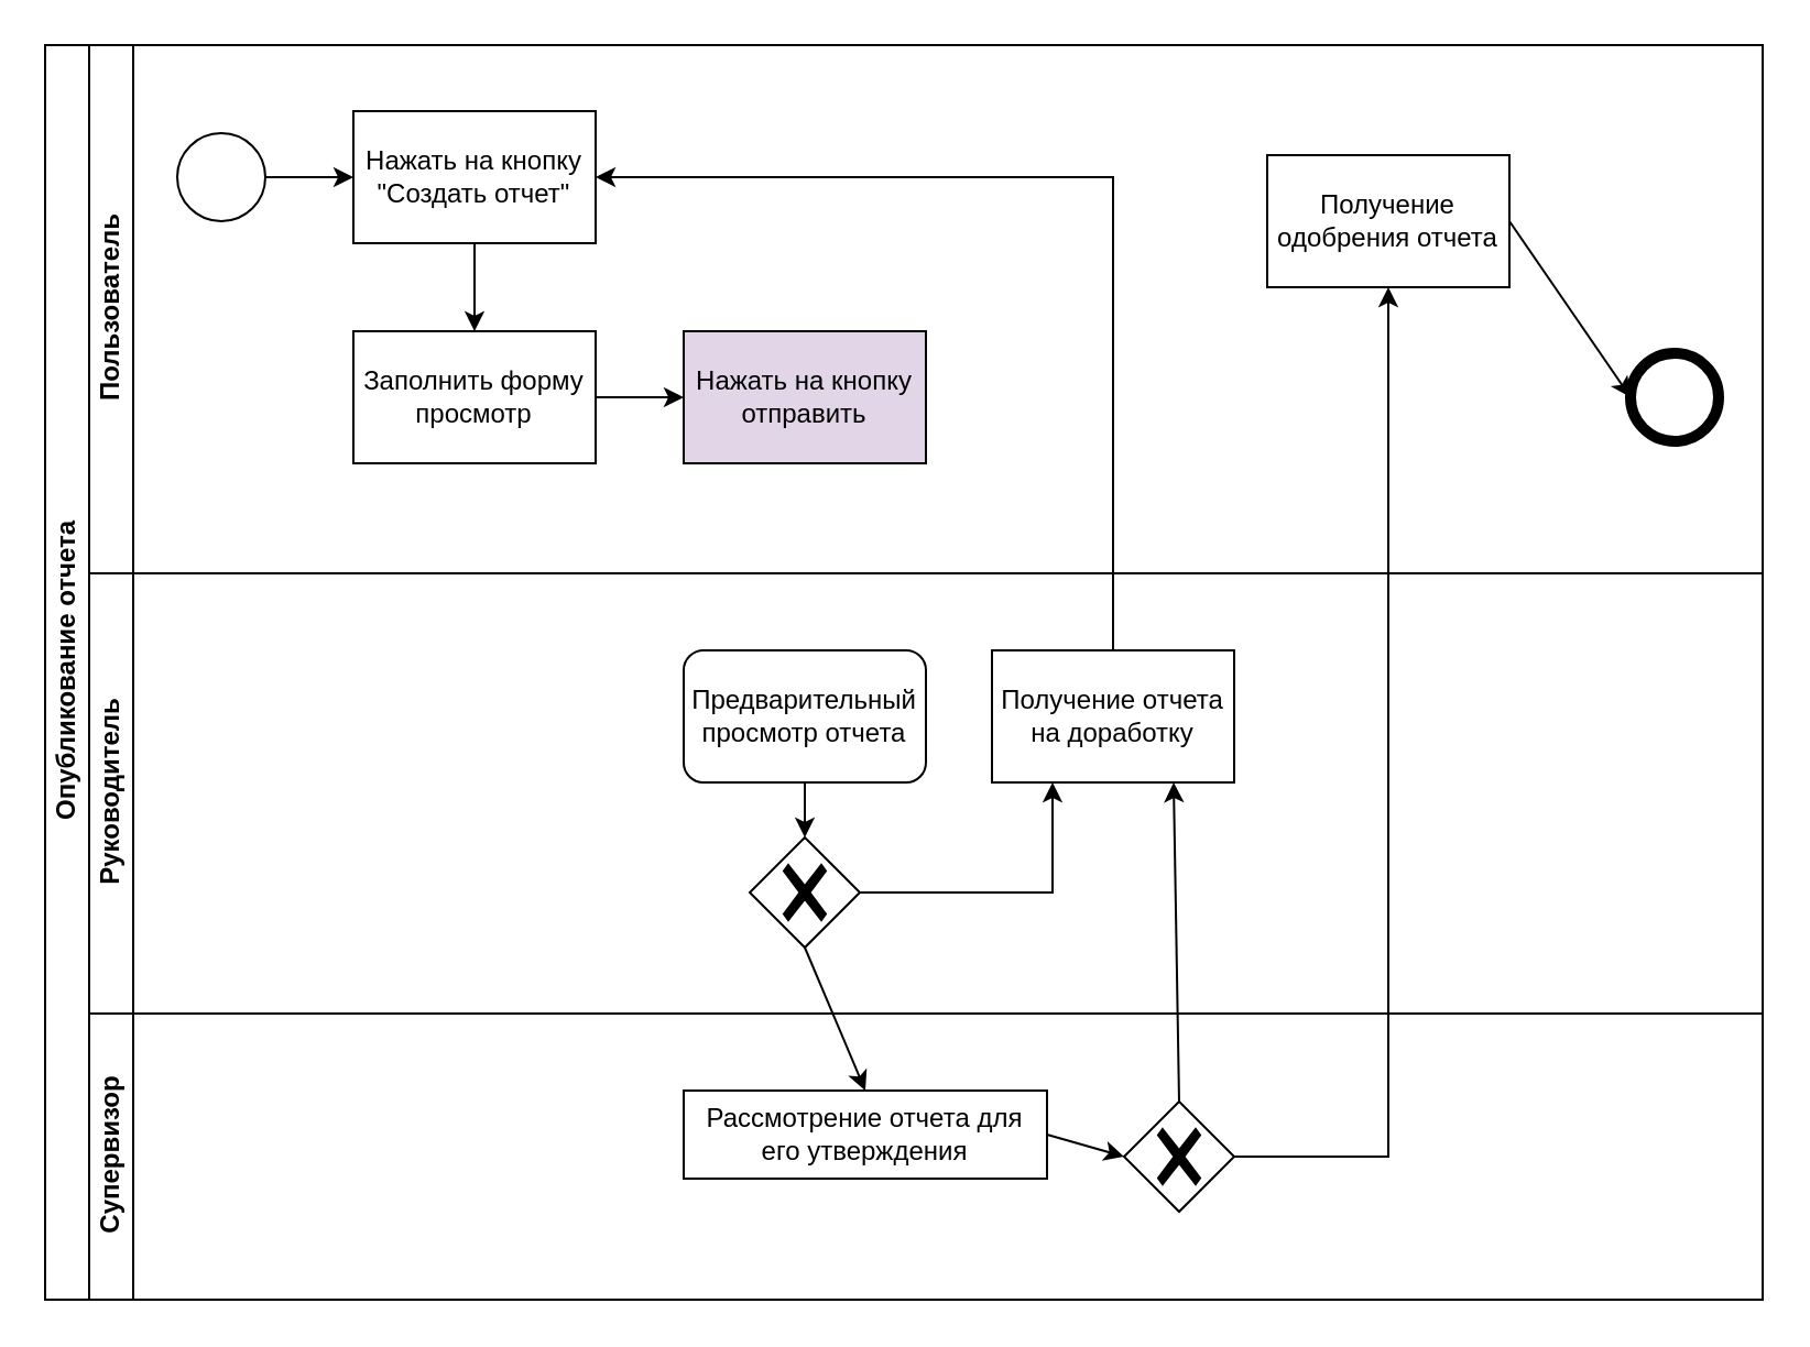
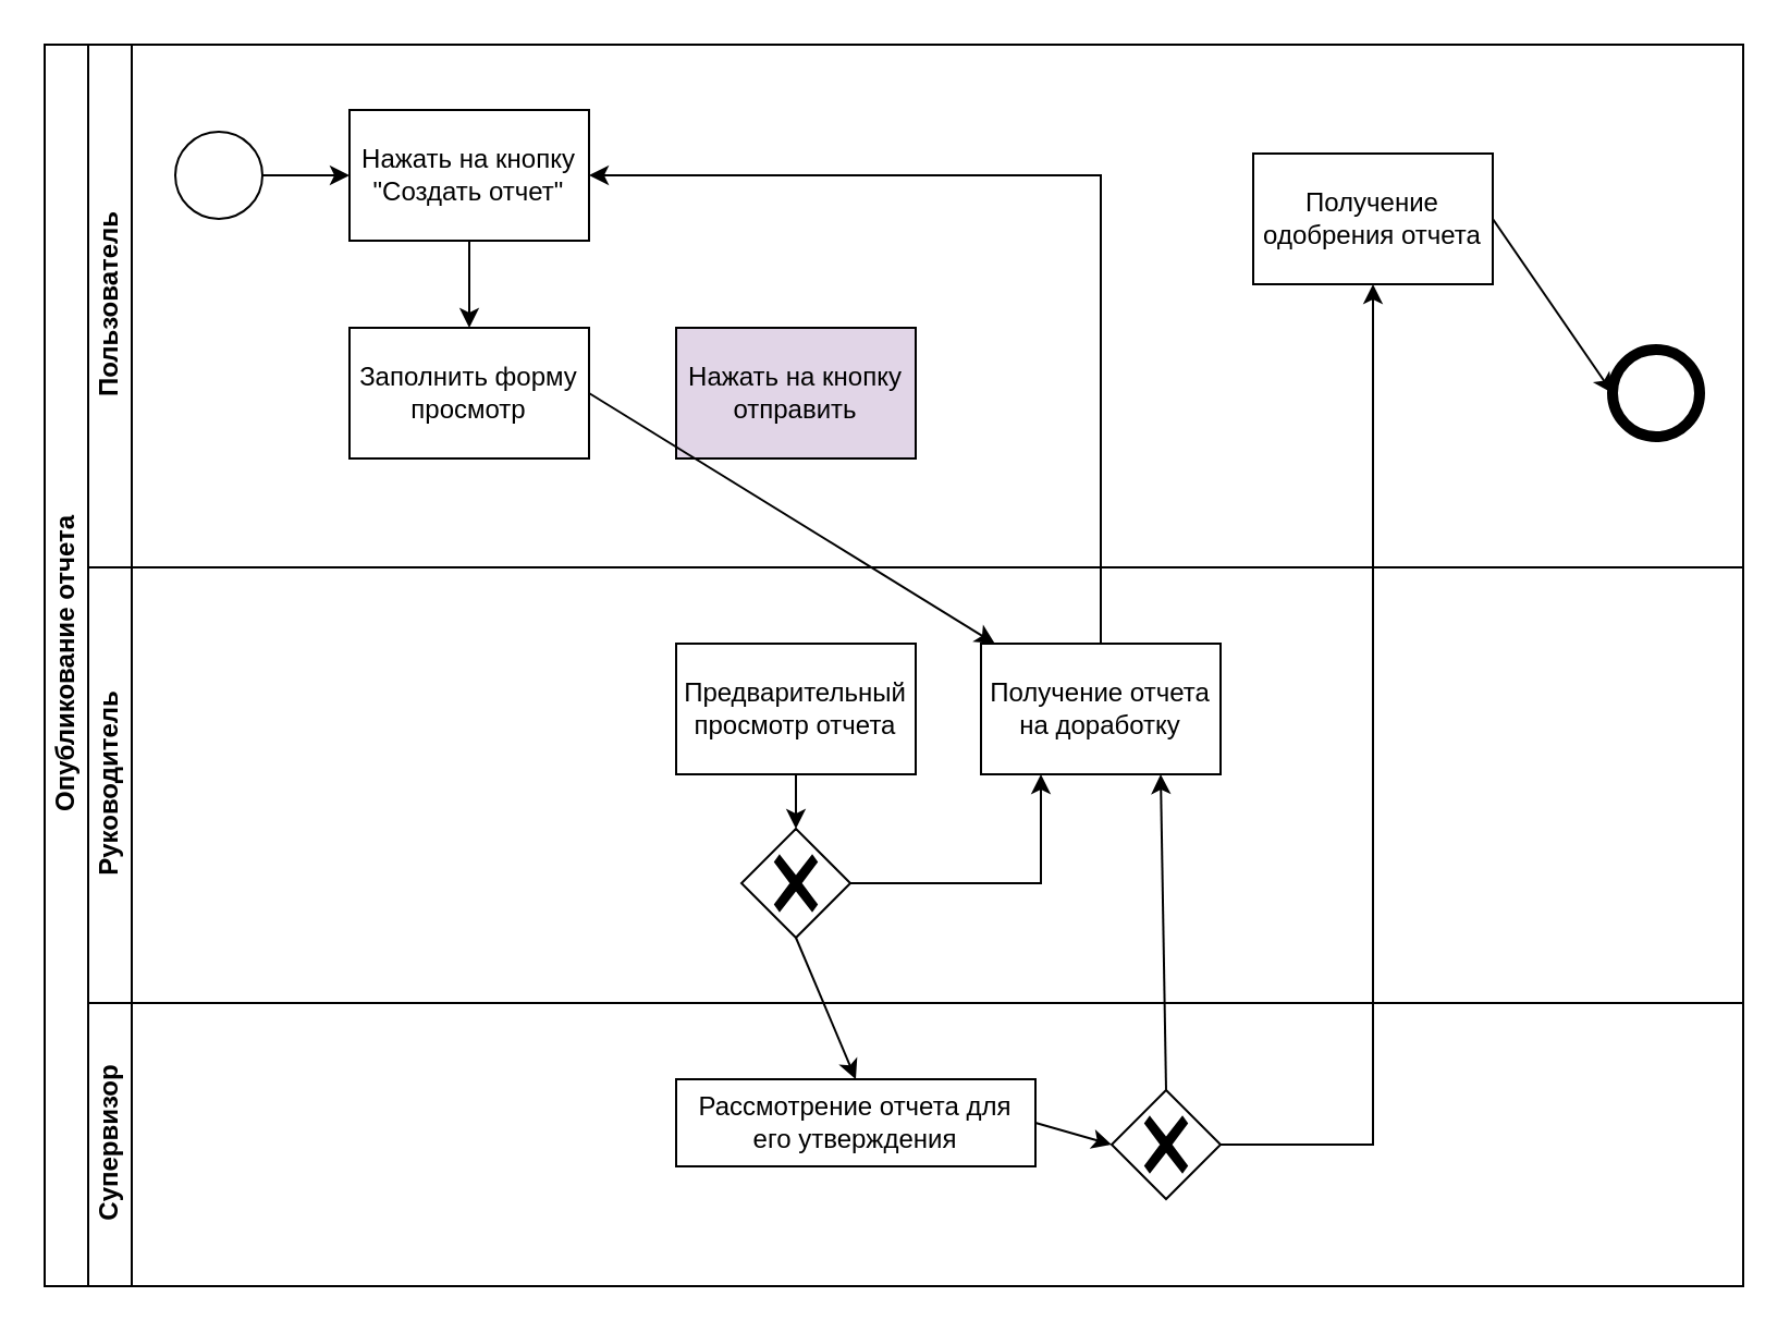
  <mxCell id="0" />
  <mxCell id="1" parent="0" />
  <mxCell id="2" value="Опубликование отчета" style="swimlane;html=1;childLayout=stackLayout;resizeParent=1;resizeParentMax=0;horizontal=0;startSize=20;horizontalStack=0;" parent="1" vertex="1"><mxGeometry x="20" y="20" width="780" height="570" as="geometry" /></mxCell>
  <mxCell id="3" value="Пользователь" style="swimlane;html=1;startSize=20;horizontal=0;" parent="2" vertex="1"><mxGeometry x="20" width="760" height="240" as="geometry" /></mxCell>
  <mxCell id="4" value="" style="edgeStyle=orthogonalEdgeStyle;rounded=0;orthogonalLoop=1;jettySize=auto;html=1;" parent="3" source="5" target="6" edge="1"><mxGeometry relative="1" as="geometry" /></mxCell>
  <mxCell id="5" value="" style="ellipse;whiteSpace=wrap;html=1;" parent="3" vertex="1"><mxGeometry x="40" y="40" width="40" height="40" as="geometry" /></mxCell>
  <mxCell id="6" value="Нажать на кнопку &quot;Создать отчет&quot;" style="rounded=0;whiteSpace=wrap;html=1;fontFamily=Helvetica;fontSize=12;fontColor=#000000;align=center;" parent="3" vertex="1"><mxGeometry x="120" y="30" width="110" height="60" as="geometry" /></mxCell>
  <mxCell id="7" value="Заполнить форму просмотр" style="rounded=0;whiteSpace=wrap;html=1;fontFamily=Helvetica;fontSize=12;fontColor=#000000;align=center;" parent="3" vertex="1"><mxGeometry x="120" y="130" width="110" height="60" as="geometry" /></mxCell>
  <mxCell id="8" value="" style="endArrow=classic;html=1;rounded=0;exitX=0.5;exitY=1;exitDx=0;exitDy=0;entryX=0.5;entryY=0;entryDx=0;entryDy=0;" parent="3" source="6" target="7" edge="1"><mxGeometry width="50" height="50" relative="1" as="geometry"><mxPoint x="250" y="290" as="sourcePoint" /><mxPoint x="300" y="240" as="targetPoint" /></mxGeometry></mxCell>
  <mxCell id="9" value="Нажать на кнопку отправить" style="rounded=0;whiteSpace=wrap;html=1;fontFamily=Helvetica;fontSize=12;fontColor=#000000;align=center;fillColor=#e1d5e7;" parent="3" vertex="1"><mxGeometry x="270" y="130" width="110" height="60" as="geometry" /></mxCell>
- <mxCell id="10" value="" style="endArrow=classic;html=1;rounded=0;entryX=0;entryY=0.5;entryDx=0;entryDy=0;exitX=1;exitY=0.5;exitDx=0;exitDy=0;" parent="3" source="7" target="9" edge="1"><mxGeometry width="50" height="50" relative="1" as="geometry"><mxPoint x="270" y="270" as="sourcePoint" /><mxPoint x="320" y="220" as="targetPoint" /></mxGeometry></mxCell>
+ <mxCell id="10" value="" style="endArrow=classic;html=1;rounded=0;exitX=1;exitY=0.5;exitDx=0;exitDy=0;" parent="3" source="7" target="18" edge="1"><mxGeometry width="50" height="50" relative="1" as="geometry"><mxPoint x="270" y="270" as="sourcePoint" /><mxPoint x="320" y="220" as="targetPoint" /></mxGeometry></mxCell>
  <mxCell id="11" value="Получение одобрения отчета" style="rounded=0;whiteSpace=wrap;html=1;fontFamily=Helvetica;fontSize=12;fontColor=#000000;align=center;" parent="3" vertex="1"><mxGeometry x="535" y="50" width="110" height="60" as="geometry" /></mxCell>
  <mxCell id="12" value="" style="ellipse;whiteSpace=wrap;html=1;strokeWidth=5;" parent="3" vertex="1"><mxGeometry x="700" y="140" width="40" height="40" as="geometry" /></mxCell>
  <mxCell id="13" value="" style="endArrow=classic;html=1;rounded=0;entryX=0;entryY=0.5;entryDx=0;entryDy=0;exitX=1;exitY=0.5;exitDx=0;exitDy=0;" parent="3" source="11" target="12" edge="1"><mxGeometry width="50" height="50" relative="1" as="geometry"><mxPoint x="560" y="290" as="sourcePoint" /><mxPoint x="610" y="240" as="targetPoint" /></mxGeometry></mxCell>
  <mxCell id="14" value="Руководитель" style="swimlane;html=1;startSize=20;horizontal=0;" parent="2" vertex="1"><mxGeometry x="20" y="240" width="760" height="200" as="geometry" /></mxCell>
- <mxCell id="15" value="Предварительный просмотр отчета" style="whiteSpace=wrap;html=1;fontFamily=Helvetica;fontSize=12;fontColor=#000000;align=center;rounded=1;" parent="14" vertex="1"><mxGeometry x="270" y="35" width="110" height="60" as="geometry" /></mxCell>
+ <mxCell id="15" value="Предварительный просмотр отчета" style="rounded=0;whiteSpace=wrap;html=1;fontFamily=Helvetica;fontSize=12;fontColor=#000000;align=center;" parent="14" vertex="1"><mxGeometry x="270" y="35" width="110" height="60" as="geometry" /></mxCell>
  <mxCell id="16" value="" style="points=[[0.25,0.25,0],[0.5,0,0],[0.75,0.25,0],[1,0.5,0],[0.75,0.75,0],[0.5,1,0],[0.25,0.75,0],[0,0.5,0]];shape=mxgraph.bpmn.gateway2;html=1;verticalLabelPosition=bottom;labelBackgroundColor=#ffffff;verticalAlign=top;align=center;perimeter=rhombusPerimeter;outlineConnect=0;outline=none;symbol=none;gwType=exclusive;" parent="14" vertex="1"><mxGeometry x="300" y="120" width="50" height="50" as="geometry" /></mxCell>
  <mxCell id="17" value="" style="endArrow=classic;html=1;rounded=0;exitX=0.5;exitY=1;exitDx=0;exitDy=0;entryX=0.5;entryY=0;entryDx=0;entryDy=0;entryPerimeter=0;" parent="14" source="15" target="16" edge="1"><mxGeometry width="50" height="50" relative="1" as="geometry"><mxPoint x="270" y="30" as="sourcePoint" /><mxPoint x="320" y="-20" as="targetPoint" /></mxGeometry></mxCell>
  <mxCell id="18" value="Получение отчета на доработку" style="rounded=0;whiteSpace=wrap;html=1;fontFamily=Helvetica;fontSize=12;fontColor=#000000;align=center;" parent="14" vertex="1"><mxGeometry x="410" y="35" width="110" height="60" as="geometry" /></mxCell>
  <mxCell id="19" value="" style="endArrow=classic;html=1;rounded=0;entryX=0.25;entryY=1;entryDx=0;entryDy=0;exitX=1;exitY=0.5;exitDx=0;exitDy=0;exitPerimeter=0;edgeStyle=orthogonalEdgeStyle;" parent="14" source="16" target="18" edge="1"><mxGeometry width="50" height="50" relative="1" as="geometry"><mxPoint x="280" y="30" as="sourcePoint" /><mxPoint x="330" y="-20" as="targetPoint" /></mxGeometry></mxCell>
  <mxCell id="20" value="Супервизор" style="swimlane;html=1;startSize=20;horizontal=0;" parent="2" vertex="1"><mxGeometry x="20" y="440" width="760" height="130" as="geometry" /></mxCell>
  <mxCell id="21" value="Рассмотрение отчета для его утверждения" style="rounded=0;whiteSpace=wrap;html=1;fontFamily=Helvetica;fontSize=12;fontColor=#000000;align=center;" parent="20" vertex="1"><mxGeometry x="270" y="35" width="165" height="40" as="geometry" /></mxCell>
  <mxCell id="22" value="" style="points=[[0.25,0.25,0],[0.5,0,0],[0.75,0.25,0],[1,0.5,0],[0.75,0.75,0],[0.5,1,0],[0.25,0.75,0],[0,0.5,0]];shape=mxgraph.bpmn.gateway2;html=1;verticalLabelPosition=bottom;labelBackgroundColor=#ffffff;verticalAlign=top;align=center;perimeter=rhombusPerimeter;outlineConnect=0;outline=none;symbol=none;gwType=exclusive;" parent="20" vertex="1"><mxGeometry x="470" y="40" width="50" height="50" as="geometry" /></mxCell>
  <mxCell id="23" value="" style="endArrow=classic;html=1;rounded=0;entryX=0;entryY=0.5;entryDx=0;entryDy=0;entryPerimeter=0;exitX=1;exitY=0.5;exitDx=0;exitDy=0;" parent="20" source="21" target="22" edge="1"><mxGeometry width="50" height="50" relative="1" as="geometry"><mxPoint x="270" y="130" as="sourcePoint" /><mxPoint x="320" y="80" as="targetPoint" /></mxGeometry></mxCell>
  <mxCell id="24" value="" style="endArrow=classic;html=1;rounded=0;exitX=0.5;exitY=1;exitDx=0;exitDy=0;exitPerimeter=0;entryX=0.5;entryY=0;entryDx=0;entryDy=0;" parent="2" source="16" target="21" edge="1"><mxGeometry width="50" height="50" relative="1" as="geometry"><mxPoint x="290" y="470" as="sourcePoint" /><mxPoint x="345" y="460" as="targetPoint" /></mxGeometry></mxCell>
  <mxCell id="25" value="" style="endArrow=classic;html=1;rounded=0;exitX=0.5;exitY=0;exitDx=0;exitDy=0;entryX=1;entryY=0.5;entryDx=0;entryDy=0;edgeStyle=orthogonalEdgeStyle;" parent="2" source="18" target="6" edge="1"><mxGeometry width="50" height="50" relative="1" as="geometry"><mxPoint x="300" y="270" as="sourcePoint" /><mxPoint x="350" y="220" as="targetPoint" /></mxGeometry></mxCell>
  <mxCell id="26" value="" style="endArrow=classic;html=1;rounded=0;exitX=0.5;exitY=0;exitDx=0;exitDy=0;exitPerimeter=0;entryX=0.75;entryY=1;entryDx=0;entryDy=0;" parent="2" source="22" target="18" edge="1"><mxGeometry width="50" height="50" relative="1" as="geometry"><mxPoint x="300" y="470" as="sourcePoint" /><mxPoint x="350" y="420" as="targetPoint" /></mxGeometry></mxCell>
  <mxCell id="27" value="" style="endArrow=classic;html=1;rounded=0;exitX=1;exitY=0.5;exitDx=0;exitDy=0;exitPerimeter=0;entryX=0.5;entryY=1;entryDx=0;entryDy=0;edgeStyle=orthogonalEdgeStyle;" parent="2" source="22" target="11" edge="1"><mxGeometry width="50" height="50" relative="1" as="geometry"><mxPoint x="540" y="470" as="sourcePoint" /><mxPoint x="610" y="490" as="targetPoint" /></mxGeometry></mxCell>
